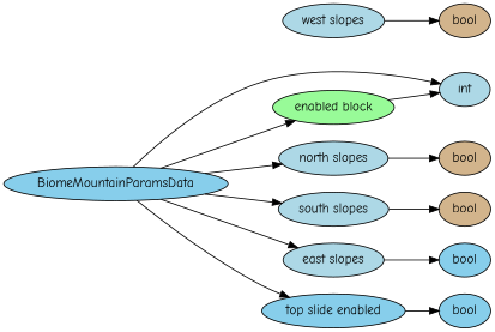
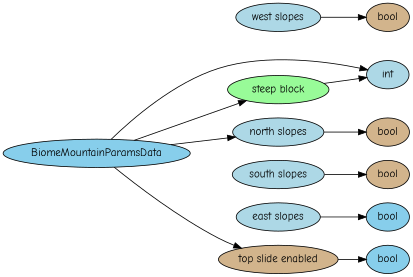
  digraph {
    fontname="Comic Neue"
    rankdir=LR
    node [fillcolor=lightblue fontname="Comic Neue" style=filled]
    edge [fontname="Comic Neue"]
    n1 [label=int]
    n2 [fillcolor=tan label=bool]
    n3 [fillcolor=tan label=bool]
    n4 [fillcolor=tan label=bool]
    n5 [fillcolor=skyblue label=bool]
    n6 [fillcolor=skyblue label=bool]
    n7 [fillcolor=skyblue label=BiomeMountainParamsData]
-   n8 [fillcolor=palegreen label="enabled block"]
+   n8 [fillcolor=palegreen label="steep block"]
    n9 [label="north slopes"]
    n10 [label="south slopes"]
    n11 [label="east slopes"]
-   n12 [fillcolor=skyblue label="top slide enabled"]
+   n12 [fillcolor=tan label="top slide enabled"]
    n13 [label="west slopes"]
    subgraph sub_1 {
      rank=max
      n1
      n2
      n3
      n4
      n5
      n6
    }
    n7 -> n1
    n7 -> n8
    n7 -> n9
-   n7 -> n10
-   n7 -> n11
    n7 -> n12
    n8 -> n1
    n9 -> n2
    n10 -> n3
    n11 -> n5
    n12 -> n6
    n13 -> n4
  }
